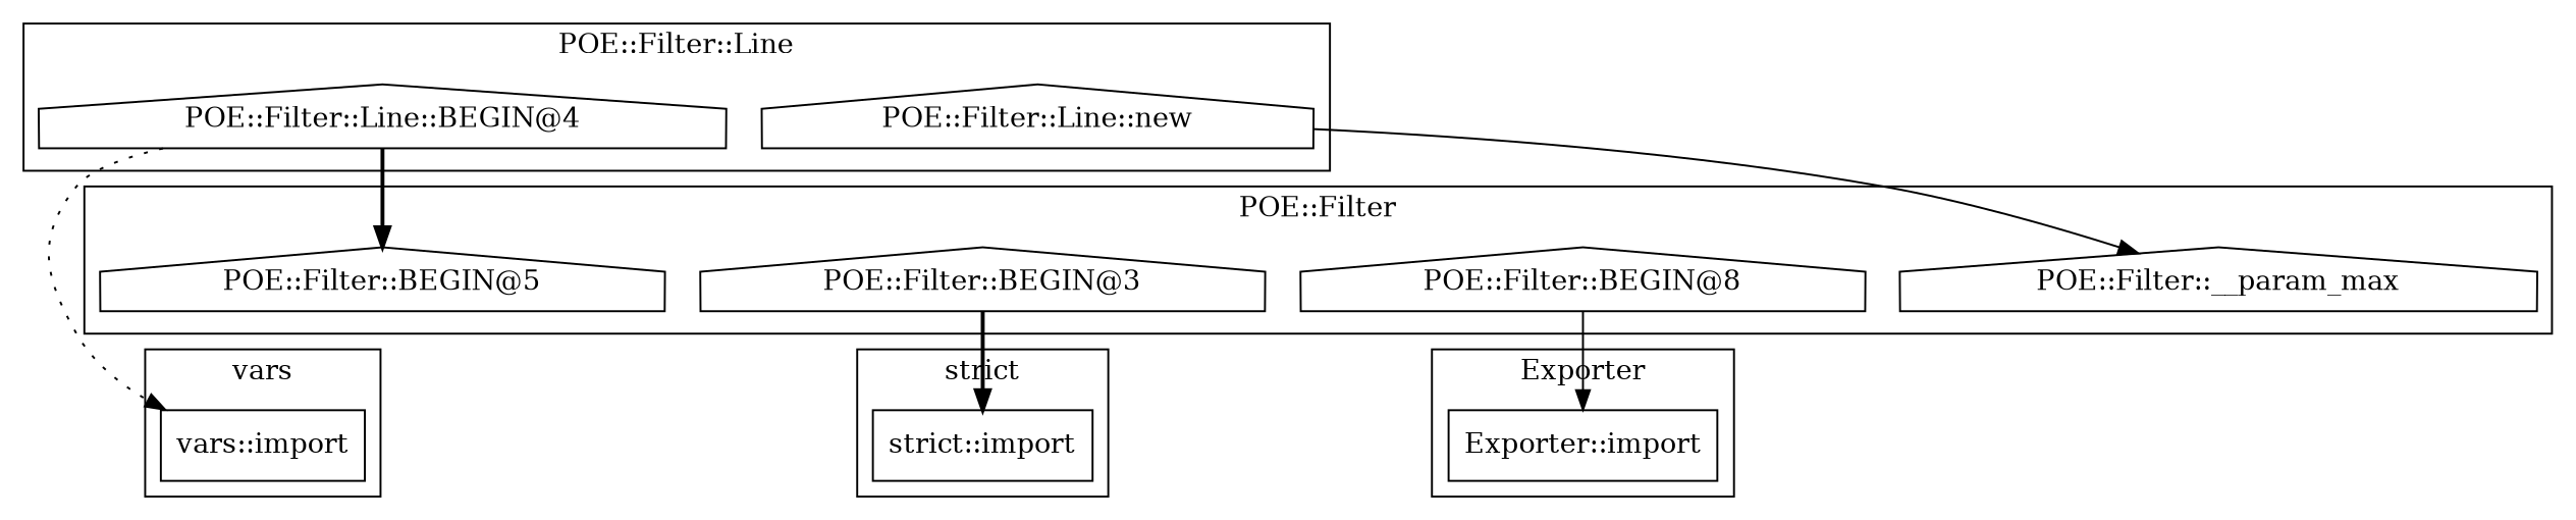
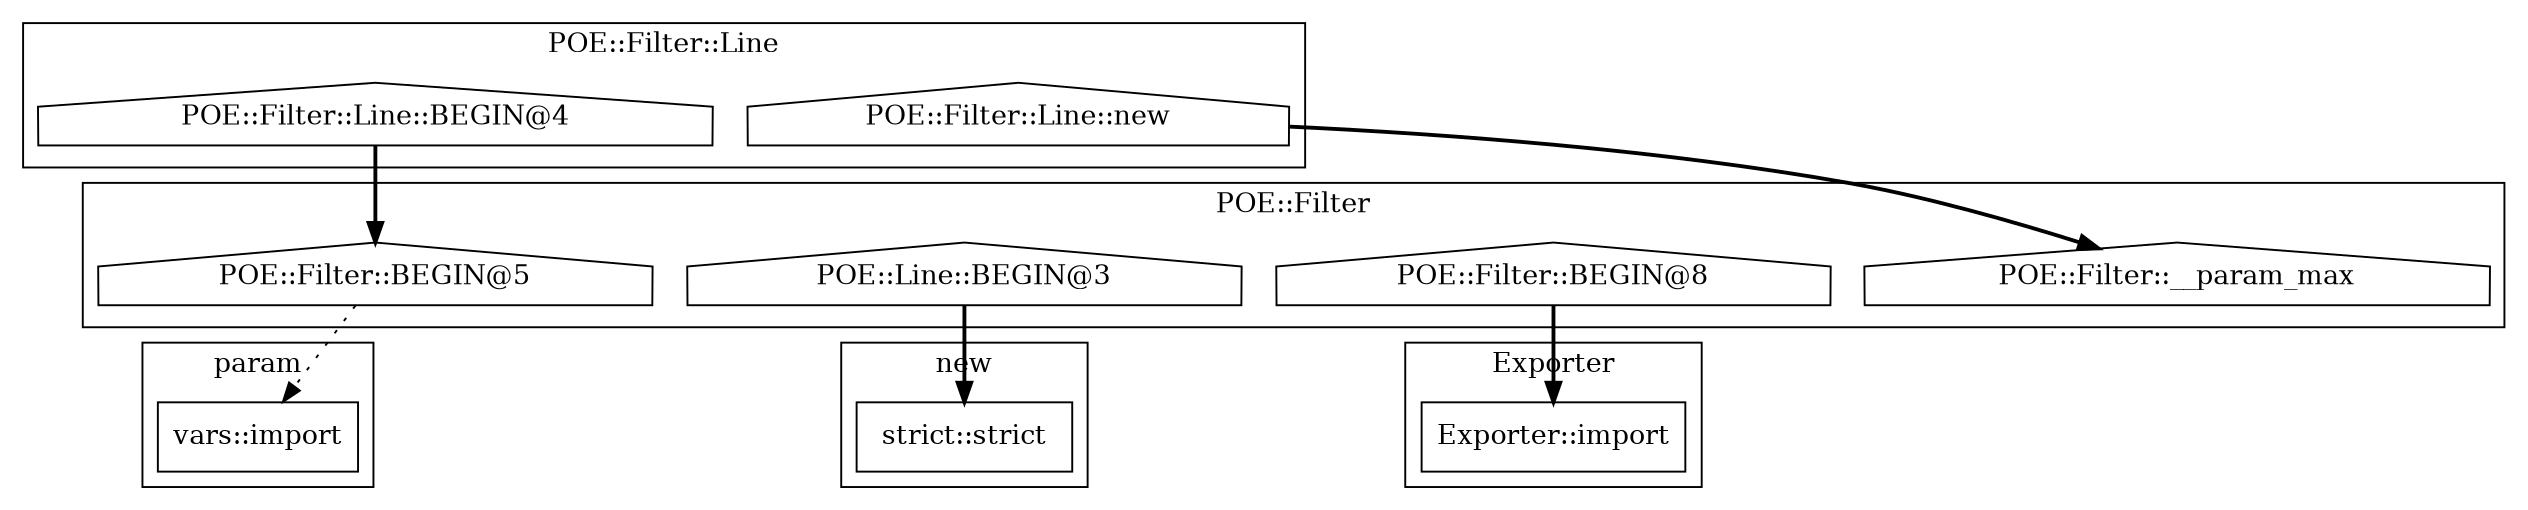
  digraph {
    node [shape=house]
    edge [style=bold]
    "vars::import" [shape=box]
    "POE::Filter::__param_max"
    "POE::Filter::BEGIN@5"
-   "POE::Filter::BEGIN@3"
+   "POE::Filter::BEGIN@3" [label="POE::Line::BEGIN@3"]
    "POE::Filter::BEGIN@8"
    "POE::Filter::Line::BEGIN@4"
    "POE::Filter::Line::new"
    "Exporter::import" [shape=box]
-   "strict::import" [shape=box]
+   "strict::import" [shape=box label="strict::strict"]
    subgraph cluster_1 {
-     label=vars
+     label=param
      "vars::import"
    }
    subgraph cluster_2 {
      label="POE::Filter"
      "POE::Filter::__param_max"
      "POE::Filter::BEGIN@5"
      "POE::Filter::BEGIN@3"
      "POE::Filter::BEGIN@8"
    }
    subgraph cluster_3 {
      label="POE::Filter::Line"
      "POE::Filter::Line::BEGIN@4"
      "POE::Filter::Line::new"
    }
    subgraph cluster_4 {
      label=Exporter
      "Exporter::import"
    }
    subgraph cluster_5 {
-     label="strict"
+     label=new
      "strict::import"
    }
-   "POE::Filter::Line::BEGIN@4" -> "vars::import" [style=dotted]
+   "POE::Filter::BEGIN@5" -> "vars::import" [style=dotted]
    "POE::Filter::BEGIN@3" -> "strict::import"
-   "POE::Filter::BEGIN@8" -> "Exporter::import" [style=solid]
+   "POE::Filter::BEGIN@8" -> "Exporter::import"
    "POE::Filter::Line::BEGIN@4" -> "POE::Filter::BEGIN@5"
-   "POE::Filter::Line::new" -> "POE::Filter::__param_max" [style=solid]
+   "POE::Filter::Line::new" -> "POE::Filter::__param_max"
  }
